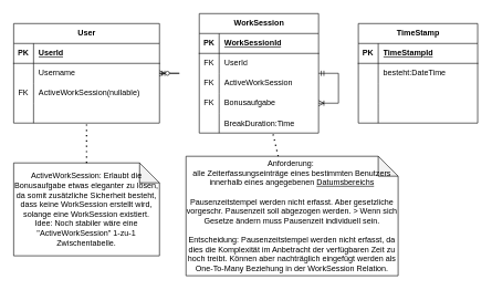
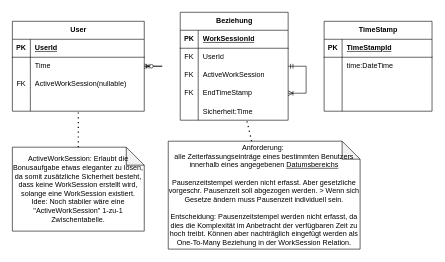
  <mxCell id="0" />
  <mxCell id="1" parent="0" />
  <mxCell id="2" value="User" style="shape=table;startSize=30;container=1;collapsible=1;childLayout=tableLayout;fixedRows=1;rowLines=0;fontStyle=1;align=center;resizeLast=1;html=1;" parent="1" vertex="1"><mxGeometry x="20" y="35" width="220" height="150" as="geometry" /></mxCell>
  <mxCell id="3" value="" style="shape=tableRow;horizontal=0;startSize=0;swimlaneHead=0;swimlaneBody=0;fillColor=none;collapsible=0;dropTarget=0;points=[[0,0.5],[1,0.5]];portConstraint=eastwest;top=0;left=0;right=0;bottom=1;" parent="2" vertex="1"><mxGeometry y="30" width="220" height="30" as="geometry" /></mxCell>
  <mxCell id="4" value="PK" style="shape=partialRectangle;connectable=0;fillColor=none;top=0;left=0;bottom=0;right=0;fontStyle=1;overflow=hidden;whiteSpace=wrap;html=1;" parent="3" vertex="1"><mxGeometry width="30" height="30" as="geometry"><mxRectangle width="30" height="30" as="alternateBounds" /></mxGeometry></mxCell>
  <mxCell id="5" value="UserId" style="shape=partialRectangle;connectable=0;fillColor=none;top=0;left=0;bottom=0;right=0;align=left;spacingLeft=6;fontStyle=5;overflow=hidden;whiteSpace=wrap;html=1;" parent="3" vertex="1"><mxGeometry x="30" width="190" height="30" as="geometry"><mxRectangle width="190" height="30" as="alternateBounds" /></mxGeometry></mxCell>
  <mxCell id="6" value="" style="shape=tableRow;horizontal=0;startSize=0;swimlaneHead=0;swimlaneBody=0;fillColor=none;collapsible=0;dropTarget=0;points=[[0,0.5],[1,0.5]];portConstraint=eastwest;top=0;left=0;right=0;bottom=0;" parent="2" vertex="1"><mxGeometry y="60" width="220" height="30" as="geometry" /></mxCell>
  <mxCell id="7" value="" style="shape=partialRectangle;connectable=0;fillColor=none;top=0;left=0;bottom=0;right=0;editable=1;overflow=hidden;whiteSpace=wrap;html=1;" parent="6" vertex="1"><mxGeometry width="30" height="30" as="geometry"><mxRectangle width="30" height="30" as="alternateBounds" /></mxGeometry></mxCell>
- <mxCell id="8" value="Username" style="shape=partialRectangle;connectable=0;fillColor=none;top=0;left=0;bottom=0;right=0;align=left;spacingLeft=6;overflow=hidden;whiteSpace=wrap;html=1;" parent="6" vertex="1"><mxGeometry x="30" width="190" height="30" as="geometry"><mxRectangle width="190" height="30" as="alternateBounds" /></mxGeometry></mxCell>
+ <mxCell id="8" value="Time" style="shape=partialRectangle;connectable=0;fillColor=none;top=0;left=0;bottom=0;right=0;align=left;spacingLeft=6;overflow=hidden;whiteSpace=wrap;html=1;" parent="6" vertex="1"><mxGeometry x="30" width="190" height="30" as="geometry"><mxRectangle width="190" height="30" as="alternateBounds" /></mxGeometry></mxCell>
  <mxCell id="9" value="" style="shape=tableRow;horizontal=0;startSize=0;swimlaneHead=0;swimlaneBody=0;fillColor=none;collapsible=0;dropTarget=0;points=[[0,0.5],[1,0.5]];portConstraint=eastwest;top=0;left=0;right=0;bottom=0;" parent="2" vertex="1"><mxGeometry y="90" width="220" height="30" as="geometry" /></mxCell>
  <mxCell id="10" value="FK" style="shape=partialRectangle;connectable=0;fillColor=none;top=0;left=0;bottom=0;right=0;editable=1;overflow=hidden;whiteSpace=wrap;html=1;" parent="9" vertex="1"><mxGeometry width="30" height="30" as="geometry"><mxRectangle width="30" height="30" as="alternateBounds" /></mxGeometry></mxCell>
  <mxCell id="11" value="ActiveWorkSession(nullable)" style="shape=partialRectangle;connectable=0;fillColor=none;top=0;left=0;bottom=0;right=0;align=left;spacingLeft=6;overflow=hidden;whiteSpace=wrap;html=1;" parent="9" vertex="1"><mxGeometry x="30" width="190" height="30" as="geometry"><mxRectangle width="190" height="30" as="alternateBounds" /></mxGeometry></mxCell>
  <mxCell id="12" value="" style="shape=tableRow;horizontal=0;startSize=0;swimlaneHead=0;swimlaneBody=0;fillColor=none;collapsible=0;dropTarget=0;points=[[0,0.5],[1,0.5]];portConstraint=eastwest;top=0;left=0;right=0;bottom=0;" parent="2" vertex="1"><mxGeometry y="120" width="220" height="30" as="geometry" /></mxCell>
  <mxCell id="13" value="" style="shape=partialRectangle;connectable=0;fillColor=none;top=0;left=0;bottom=0;right=0;editable=1;overflow=hidden;whiteSpace=wrap;html=1;" parent="12" vertex="1"><mxGeometry width="30" height="30" as="geometry"><mxRectangle width="30" height="30" as="alternateBounds" /></mxGeometry></mxCell>
  <mxCell id="14" value="" style="shape=partialRectangle;connectable=0;fillColor=none;top=0;left=0;bottom=0;right=0;align=left;spacingLeft=6;overflow=hidden;whiteSpace=wrap;html=1;" parent="12" vertex="1"><mxGeometry x="30" width="190" height="30" as="geometry"><mxRectangle width="190" height="30" as="alternateBounds" /></mxGeometry></mxCell>
  <mxCell id="15" value="TimeStamp" style="shape=table;startSize=30;container=1;collapsible=1;childLayout=tableLayout;fixedRows=1;rowLines=0;fontStyle=1;align=center;resizeLast=1;html=1;" parent="1" vertex="1"><mxGeometry x="540" y="35" width="180" height="150" as="geometry" /></mxCell>
  <mxCell id="16" value="" style="shape=tableRow;horizontal=0;startSize=0;swimlaneHead=0;swimlaneBody=0;fillColor=none;collapsible=0;dropTarget=0;points=[[0,0.5],[1,0.5]];portConstraint=eastwest;top=0;left=0;right=0;bottom=1;" parent="15" vertex="1"><mxGeometry y="30" width="180" height="30" as="geometry" /></mxCell>
  <mxCell id="17" value="PK" style="shape=partialRectangle;connectable=0;fillColor=none;top=0;left=0;bottom=0;right=0;fontStyle=1;overflow=hidden;whiteSpace=wrap;html=1;" parent="16" vertex="1"><mxGeometry width="30" height="30" as="geometry"><mxRectangle width="30" height="30" as="alternateBounds" /></mxGeometry></mxCell>
  <mxCell id="18" value="TimeStampId" style="shape=partialRectangle;connectable=0;fillColor=none;top=0;left=0;bottom=0;right=0;align=left;spacingLeft=6;fontStyle=5;overflow=hidden;whiteSpace=wrap;html=1;" parent="16" vertex="1"><mxGeometry x="30" width="150" height="30" as="geometry"><mxRectangle width="150" height="30" as="alternateBounds" /></mxGeometry></mxCell>
  <mxCell id="19" value="" style="shape=tableRow;horizontal=0;startSize=0;swimlaneHead=0;swimlaneBody=0;fillColor=none;collapsible=0;dropTarget=0;points=[[0,0.5],[1,0.5]];portConstraint=eastwest;top=0;left=0;right=0;bottom=0;" parent="15" vertex="1"><mxGeometry y="60" width="180" height="30" as="geometry" /></mxCell>
  <mxCell id="20" value="" style="shape=partialRectangle;connectable=0;fillColor=none;top=0;left=0;bottom=0;right=0;editable=1;overflow=hidden;whiteSpace=wrap;html=1;" parent="19" vertex="1"><mxGeometry width="30" height="30" as="geometry"><mxRectangle width="30" height="30" as="alternateBounds" /></mxGeometry></mxCell>
- <mxCell id="21" value="besteht:DateTime" style="shape=partialRectangle;connectable=0;fillColor=none;top=0;left=0;bottom=0;right=0;align=left;spacingLeft=6;overflow=hidden;whiteSpace=wrap;html=1;" parent="19" vertex="1"><mxGeometry x="30" width="150" height="30" as="geometry"><mxRectangle width="150" height="30" as="alternateBounds" /></mxGeometry></mxCell>
+ <mxCell id="21" value="time:DateTime" style="shape=partialRectangle;connectable=0;fillColor=none;top=0;left=0;bottom=0;right=0;align=left;spacingLeft=6;overflow=hidden;whiteSpace=wrap;html=1;" parent="19" vertex="1"><mxGeometry x="30" width="150" height="30" as="geometry"><mxRectangle width="150" height="30" as="alternateBounds" /></mxGeometry></mxCell>
  <mxCell id="22" value="" style="shape=tableRow;horizontal=0;startSize=0;swimlaneHead=0;swimlaneBody=0;fillColor=none;collapsible=0;dropTarget=0;points=[[0,0.5],[1,0.5]];portConstraint=eastwest;top=0;left=0;right=0;bottom=0;" parent="15" vertex="1"><mxGeometry y="90" width="180" height="30" as="geometry" /></mxCell>
  <mxCell id="23" value="" style="shape=partialRectangle;connectable=0;fillColor=none;top=0;left=0;bottom=0;right=0;editable=1;overflow=hidden;whiteSpace=wrap;html=1;" parent="22" vertex="1"><mxGeometry width="30" height="30" as="geometry"><mxRectangle width="30" height="30" as="alternateBounds" /></mxGeometry></mxCell>
  <mxCell id="24" value="" style="shape=partialRectangle;connectable=0;fillColor=none;top=0;left=0;bottom=0;right=0;align=left;spacingLeft=6;overflow=hidden;whiteSpace=wrap;html=1;" parent="22" vertex="1"><mxGeometry x="30" width="150" height="30" as="geometry"><mxRectangle width="150" height="30" as="alternateBounds" /></mxGeometry></mxCell>
  <mxCell id="25" value="" style="shape=tableRow;horizontal=0;startSize=0;swimlaneHead=0;swimlaneBody=0;fillColor=none;collapsible=0;dropTarget=0;points=[[0,0.5],[1,0.5]];portConstraint=eastwest;top=0;left=0;right=0;bottom=0;" parent="15" vertex="1"><mxGeometry y="120" width="180" height="30" as="geometry" /></mxCell>
  <mxCell id="26" value="" style="shape=partialRectangle;connectable=0;fillColor=none;top=0;left=0;bottom=0;right=0;editable=1;overflow=hidden;whiteSpace=wrap;html=1;" parent="25" vertex="1"><mxGeometry width="30" height="30" as="geometry"><mxRectangle width="30" height="30" as="alternateBounds" /></mxGeometry></mxCell>
  <mxCell id="27" value="" style="shape=partialRectangle;connectable=0;fillColor=none;top=0;left=0;bottom=0;right=0;align=left;spacingLeft=6;overflow=hidden;whiteSpace=wrap;html=1;" parent="25" vertex="1"><mxGeometry x="30" width="150" height="30" as="geometry"><mxRectangle width="150" height="30" as="alternateBounds" /></mxGeometry></mxCell>
  <mxCell id="28" value="Anforderung:&amp;nbsp;&lt;div&gt;&lt;span style=&quot;background-color: transparent; color: light-dark(rgb(0, 0, 0), rgb(255, 255, 255));&quot;&gt;alle Zeiterfassungseinträge eines&amp;nbsp;&lt;/span&gt;&lt;span style=&quot;background-color: transparent; color: light-dark(rgb(0, 0, 0), rgb(255, 255, 255));&quot;&gt;bestimmten Benutzers innerhalb eines angegebenen &lt;u&gt;Datumsbereichs&lt;/u&gt;&lt;/span&gt;&lt;/div&gt;&lt;div&gt;&lt;br&gt;&lt;/div&gt;&lt;div&gt;Pausenzeitstempel werden nicht erfasst. Aber gesetzliche vorgeschr. Pausenzeit soll abgezogen werden. &amp;gt; Wenn sich Gesetze ändern muss Pausenzeit individuell sein.&lt;/div&gt;&lt;div&gt;&lt;br&gt;&lt;/div&gt;&lt;div&gt;Entscheidung: Pausenzeitstempel werden nicht erfasst, da dies die Komplexität im Anbetracht der verfügbaren Zeit zu hoch treibt. Können aber nachträglich eingefügt werden als One-To-Many Beziehung in der WorkSession Relation.&lt;/div&gt;" style="shape=note;whiteSpace=wrap;html=1;backgroundOutline=1;darkOpacity=0.05;" parent="1" vertex="1"><mxGeometry x="280" y="235" width="320" height="180" as="geometry" /></mxCell>
- <mxCell id="29" value="WorkSession" style="shape=table;startSize=30;container=1;collapsible=1;childLayout=tableLayout;fixedRows=1;rowLines=0;fontStyle=1;align=center;resizeLast=1;html=1;" parent="1" vertex="1"><mxGeometry x="300" y="20" width="180" height="180" as="geometry" /></mxCell>
+ <mxCell id="29" value="Beziehung" style="shape=table;startSize=30;container=1;collapsible=1;childLayout=tableLayout;fixedRows=1;rowLines=0;fontStyle=1;align=center;resizeLast=1;html=1;" parent="1" vertex="1"><mxGeometry x="300" y="20" width="180" height="180" as="geometry" /></mxCell>
  <mxCell id="30" value="" style="shape=tableRow;horizontal=0;startSize=0;swimlaneHead=0;swimlaneBody=0;fillColor=none;collapsible=0;dropTarget=0;points=[[0,0.5],[1,0.5]];portConstraint=eastwest;top=0;left=0;right=0;bottom=1;" parent="29" vertex="1"><mxGeometry y="30" width="180" height="30" as="geometry" /></mxCell>
  <mxCell id="31" value="PK" style="shape=partialRectangle;connectable=0;fillColor=none;top=0;left=0;bottom=0;right=0;fontStyle=1;overflow=hidden;whiteSpace=wrap;html=1;" parent="30" vertex="1"><mxGeometry width="30" height="30" as="geometry"><mxRectangle width="30" height="30" as="alternateBounds" /></mxGeometry></mxCell>
  <mxCell id="32" value="WorkSessionId" style="shape=partialRectangle;connectable=0;fillColor=none;top=0;left=0;bottom=0;right=0;align=left;spacingLeft=6;fontStyle=5;overflow=hidden;whiteSpace=wrap;html=1;" parent="30" vertex="1"><mxGeometry x="30" width="150" height="30" as="geometry"><mxRectangle width="150" height="30" as="alternateBounds" /></mxGeometry></mxCell>
  <mxCell id="33" value="" style="shape=tableRow;horizontal=0;startSize=0;swimlaneHead=0;swimlaneBody=0;fillColor=none;collapsible=0;dropTarget=0;points=[[0,0.5],[1,0.5]];portConstraint=eastwest;top=0;left=0;right=0;bottom=0;" parent="29" vertex="1"><mxGeometry y="60" width="180" height="30" as="geometry" /></mxCell>
  <mxCell id="34" value="FK" style="shape=partialRectangle;connectable=0;fillColor=none;top=0;left=0;bottom=0;right=0;editable=1;overflow=hidden;whiteSpace=wrap;html=1;" parent="33" vertex="1"><mxGeometry width="30" height="30" as="geometry"><mxRectangle width="30" height="30" as="alternateBounds" /></mxGeometry></mxCell>
  <mxCell id="35" value="UserId" style="shape=partialRectangle;connectable=0;fillColor=none;top=0;left=0;bottom=0;right=0;align=left;spacingLeft=6;overflow=hidden;whiteSpace=wrap;html=1;" parent="33" vertex="1"><mxGeometry x="30" width="150" height="30" as="geometry"><mxRectangle width="150" height="30" as="alternateBounds" /></mxGeometry></mxCell>
  <mxCell id="36" value="" style="shape=tableRow;horizontal=0;startSize=0;swimlaneHead=0;swimlaneBody=0;fillColor=none;collapsible=0;dropTarget=0;points=[[0,0.5],[1,0.5]];portConstraint=eastwest;top=0;left=0;right=0;bottom=0;" parent="29" vertex="1"><mxGeometry y="90" width="180" height="30" as="geometry" /></mxCell>
  <mxCell id="37" value="FK" style="shape=partialRectangle;connectable=0;fillColor=none;top=0;left=0;bottom=0;right=0;editable=1;overflow=hidden;whiteSpace=wrap;html=1;" parent="36" vertex="1"><mxGeometry width="30" height="30" as="geometry"><mxRectangle width="30" height="30" as="alternateBounds" /></mxGeometry></mxCell>
  <mxCell id="38" value="ActiveWorkSession" style="shape=partialRectangle;connectable=0;fillColor=none;top=0;left=0;bottom=0;right=0;align=left;spacingLeft=6;overflow=hidden;whiteSpace=wrap;html=1;" parent="36" vertex="1"><mxGeometry x="30" width="150" height="30" as="geometry"><mxRectangle width="150" height="30" as="alternateBounds" /></mxGeometry></mxCell>
  <mxCell id="39" value="" style="shape=tableRow;horizontal=0;startSize=0;swimlaneHead=0;swimlaneBody=0;fillColor=none;collapsible=0;dropTarget=0;points=[[0,0.5],[1,0.5]];portConstraint=eastwest;top=0;left=0;right=0;bottom=0;" parent="29" vertex="1"><mxGeometry y="120" width="180" height="30" as="geometry" /></mxCell>
  <mxCell id="40" value="FK" style="shape=partialRectangle;connectable=0;fillColor=none;top=0;left=0;bottom=0;right=0;editable=1;overflow=hidden;whiteSpace=wrap;html=1;" parent="39" vertex="1"><mxGeometry width="30" height="30" as="geometry"><mxRectangle width="30" height="30" as="alternateBounds" /></mxGeometry></mxCell>
- <mxCell id="41" value="Bonusaufgabe" style="shape=partialRectangle;connectable=0;fillColor=none;top=0;left=0;bottom=0;right=0;align=left;spacingLeft=6;overflow=hidden;whiteSpace=wrap;html=1;" parent="39" vertex="1"><mxGeometry x="30" width="150" height="30" as="geometry"><mxRectangle width="150" height="30" as="alternateBounds" /></mxGeometry></mxCell>
+ <mxCell id="41" value="EndTimeStamp" style="shape=partialRectangle;connectable=0;fillColor=none;top=0;left=0;bottom=0;right=0;align=left;spacingLeft=6;overflow=hidden;whiteSpace=wrap;html=1;" parent="39" vertex="1"><mxGeometry x="30" width="150" height="30" as="geometry"><mxRectangle width="150" height="30" as="alternateBounds" /></mxGeometry></mxCell>
  <mxCell id="42" value="" style="shape=tableRow;horizontal=0;startSize=0;swimlaneHead=0;swimlaneBody=0;fillColor=none;collapsible=0;dropTarget=0;points=[[0,0.5],[1,0.5]];portConstraint=eastwest;top=0;left=0;right=0;bottom=0;" parent="29" vertex="1"><mxGeometry y="150" width="180" height="30" as="geometry" /></mxCell>
  <mxCell id="43" value="" style="shape=partialRectangle;connectable=0;fillColor=none;top=0;left=0;bottom=0;right=0;editable=1;overflow=hidden;" parent="42" vertex="1"><mxGeometry width="30" height="30" as="geometry"><mxRectangle width="30" height="30" as="alternateBounds" /></mxGeometry></mxCell>
- <mxCell id="44" value="BreakDuration:Time" style="shape=partialRectangle;connectable=0;fillColor=none;top=0;left=0;bottom=0;right=0;align=left;spacingLeft=6;overflow=hidden;" parent="42" vertex="1"><mxGeometry x="30" width="150" height="30" as="geometry"><mxRectangle width="150" height="30" as="alternateBounds" /></mxGeometry></mxCell>
+ <mxCell id="44" value="Sicherheit:Time" style="shape=partialRectangle;connectable=0;fillColor=none;top=0;left=0;bottom=0;right=0;align=left;spacingLeft=6;overflow=hidden;" parent="42" vertex="1"><mxGeometry x="30" width="150" height="30" as="geometry"><mxRectangle width="150" height="30" as="alternateBounds" /></mxGeometry></mxCell>
  <mxCell id="45" value="" style="edgeStyle=entityRelationEdgeStyle;fontSize=12;html=1;endArrow=ERzeroToMany;endFill=1;rounded=0;startArrow=ERmandOne;startFill=0;" parent="1" source="2" target="8" edge="1"><mxGeometry width="100" height="100" relative="1" as="geometry"><mxPoint x="300" y="285" as="sourcePoint" /><mxPoint x="400" y="185" as="targetPoint" /></mxGeometry></mxCell>
  <mxCell id="46" value="" style="edgeStyle=entityRelationEdgeStyle;fontSize=12;html=1;endArrow=ERoneToMany;startArrow=ERmandOne;rounded=0;" parent="1" source="29" target="41" edge="1"><mxGeometry width="100" height="100" relative="1" as="geometry"><mxPoint x="300" y="285" as="sourcePoint" /><mxPoint x="400" y="185" as="targetPoint" /></mxGeometry></mxCell>
  <mxCell id="47" value="ActiveWorkSession: Erlaubt die Bonusaufgabe etwas eleganter zu lösen, da somit zusätzliche Sicherheit besteht, dass keine WorkSession erstellt wird, solange eine WorkSession existiert.&lt;div&gt;Idee: Noch stabiler wäre eine &quot;ActiveWorkSession&quot; 1-zu-1 Zwischentabelle.&lt;/div&gt;" style="shape=note;whiteSpace=wrap;html=1;backgroundOutline=1;darkOpacity=0.05;" vertex="1" parent="1"><mxGeometry x="20" y="245" width="220" height="140" as="geometry" /></mxCell>
  <mxCell id="48" value="" style="endArrow=none;dashed=1;html=1;dashPattern=1 3;strokeWidth=2;rounded=0;" edge="1" parent="1" source="47" target="2"><mxGeometry width="50" height="50" relative="1" as="geometry"><mxPoint x="380" y="225" as="sourcePoint" /><mxPoint x="430" y="175" as="targetPoint" /></mxGeometry></mxCell>
  <mxCell id="49" value="" style="endArrow=none;dashed=1;html=1;dashPattern=1 3;strokeWidth=2;rounded=0;" edge="1" parent="1" source="28" target="29"><mxGeometry width="50" height="50" relative="1" as="geometry"><mxPoint x="380" y="225" as="sourcePoint" /><mxPoint x="430" y="175" as="targetPoint" /></mxGeometry></mxCell>
